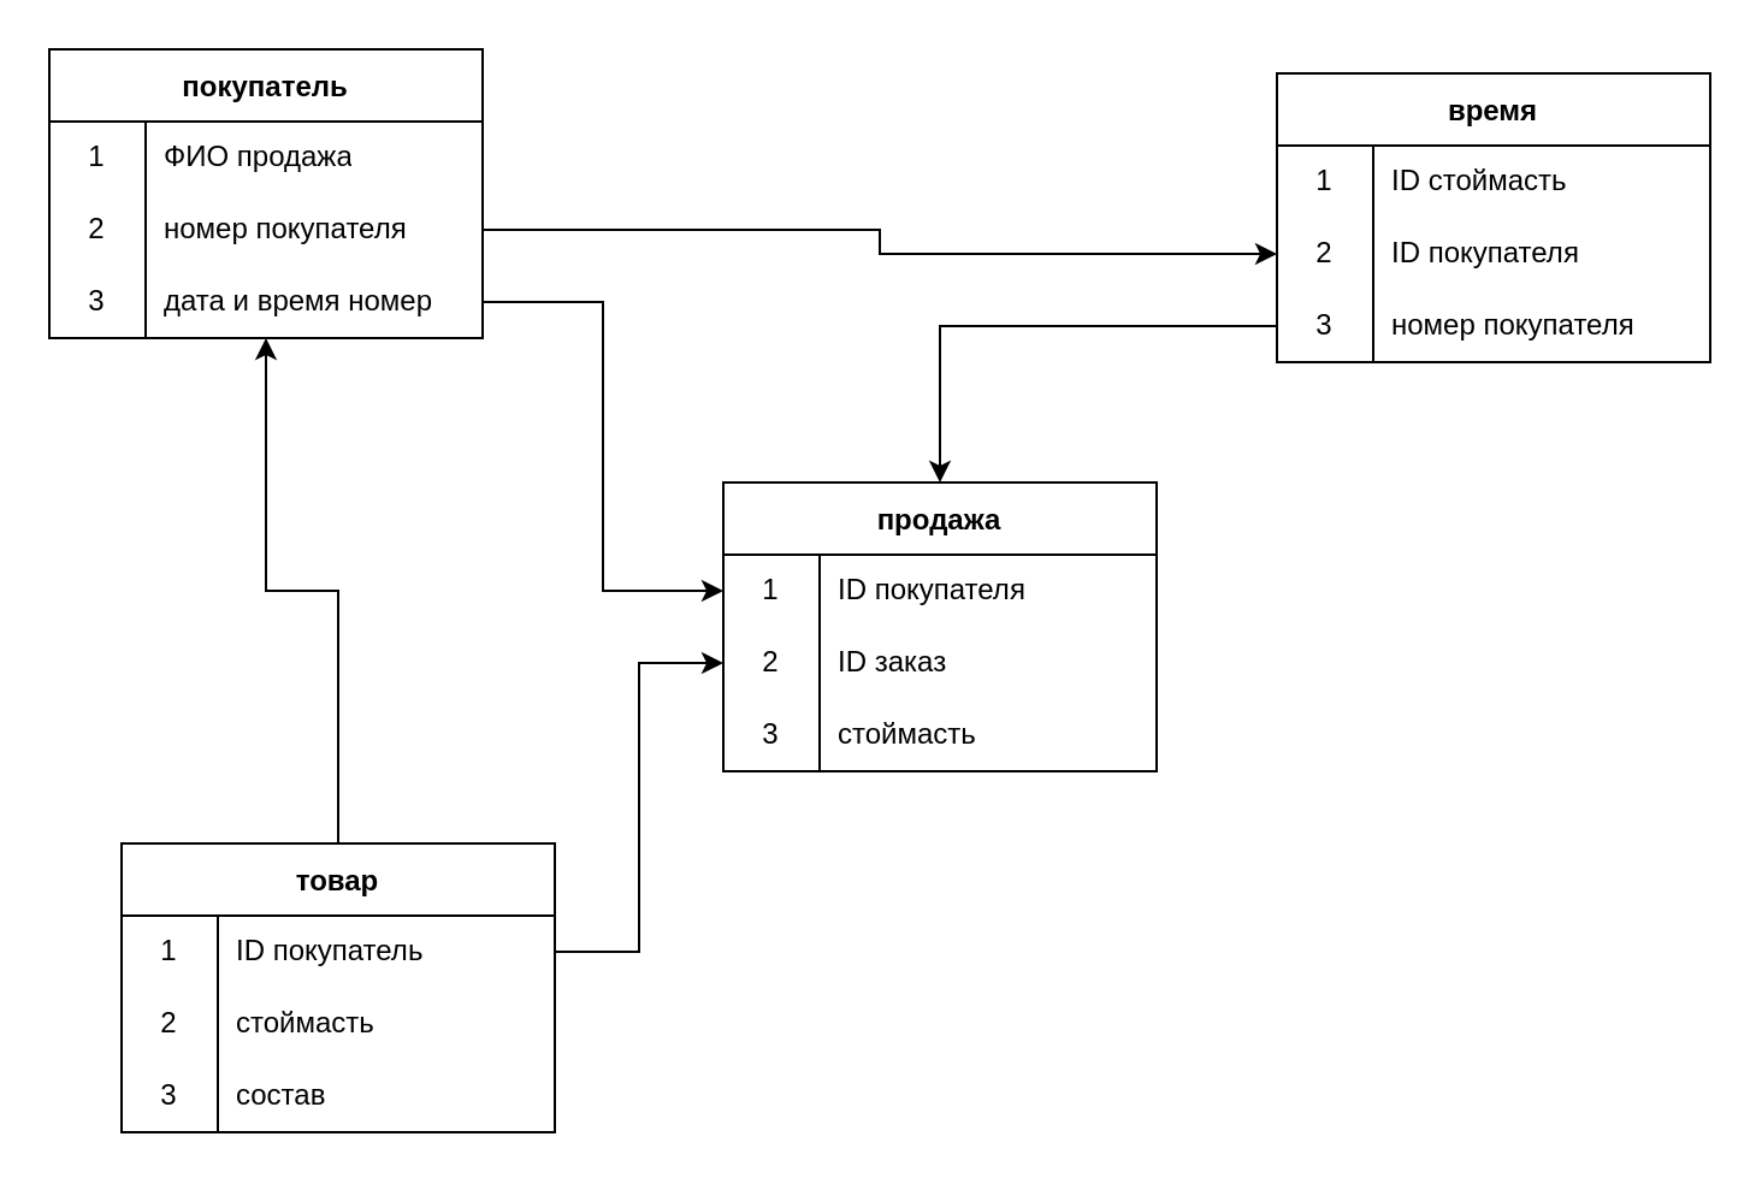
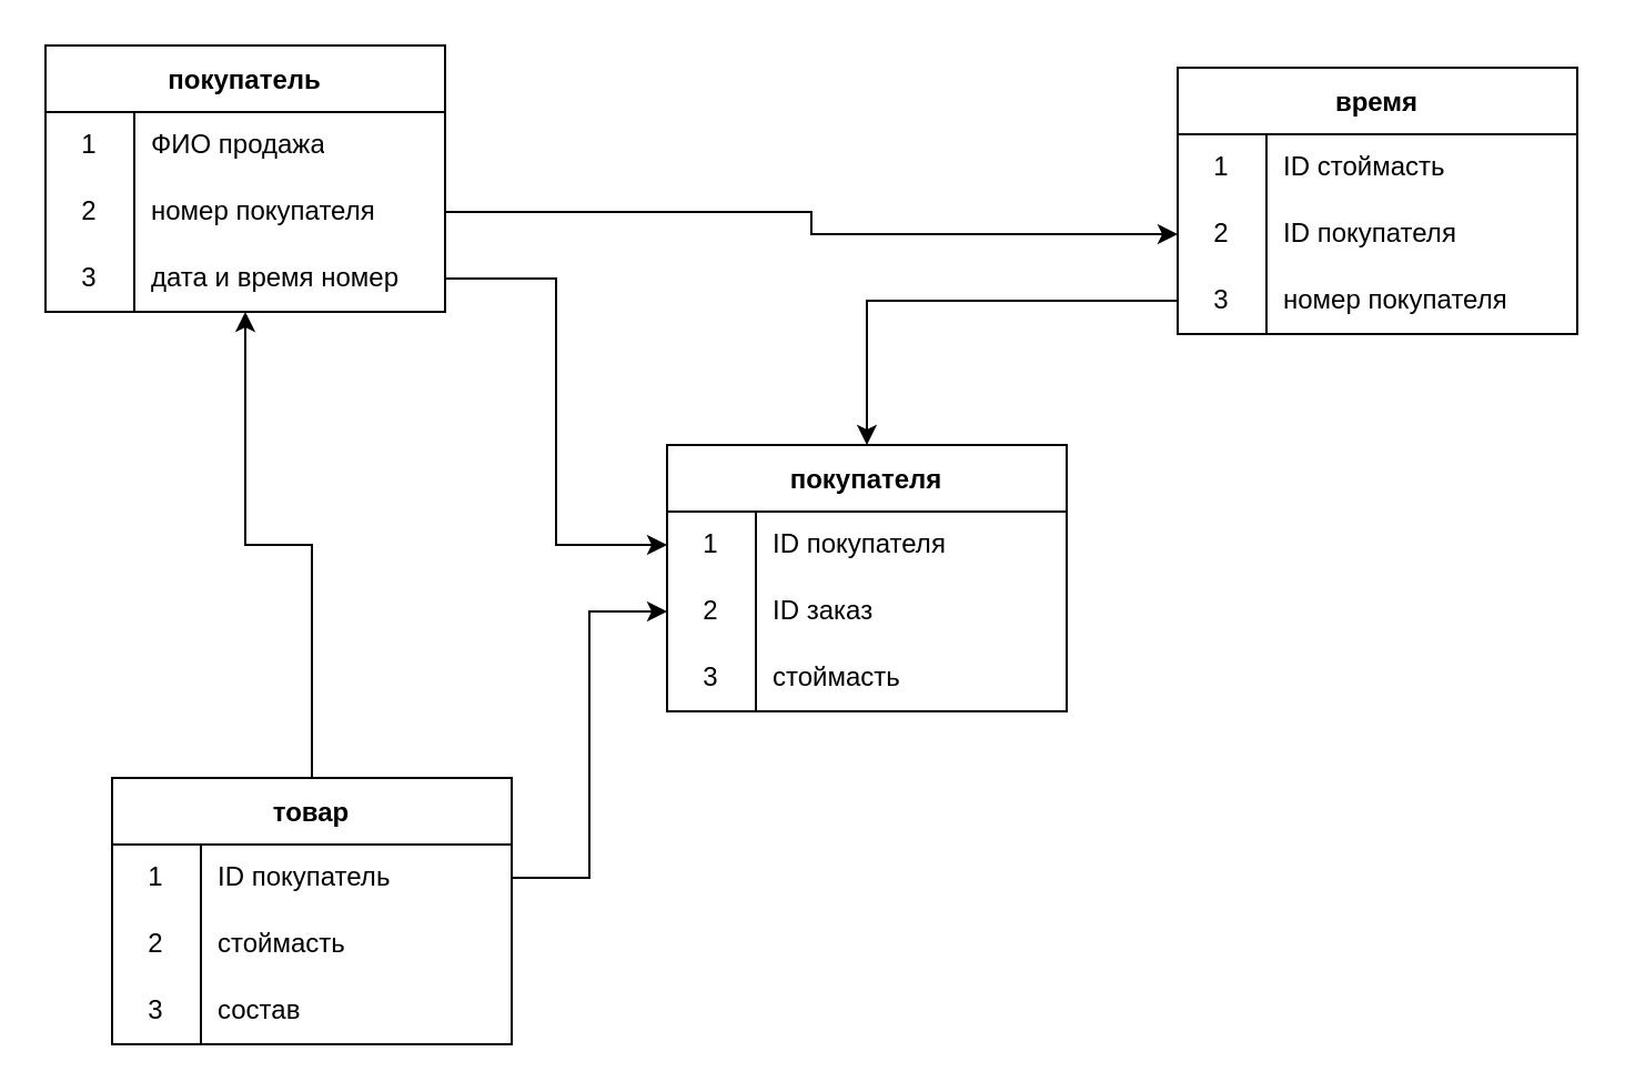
  <mxCell id="0" />
  <mxCell id="1" parent="0" />
- <mxCell id="2" value="продажа" style="shape=table;startSize=30;container=1;collapsible=0;childLayout=tableLayout;fixedRows=1;rowLines=0;fontStyle=1;" vertex="1" parent="1"><mxGeometry x="300" y="200" width="180" height="120" as="geometry" /></mxCell>
+ <mxCell id="2" value="покупателя" style="shape=table;startSize=30;container=1;collapsible=0;childLayout=tableLayout;fixedRows=1;rowLines=0;fontStyle=1;" vertex="1" parent="1"><mxGeometry x="300" y="200" width="180" height="120" as="geometry" /></mxCell>
  <mxCell id="3" value="" style="shape=tableRow;horizontal=0;startSize=0;swimlaneHead=0;swimlaneBody=0;top=0;left=0;bottom=0;right=0;collapsible=0;dropTarget=0;fillColor=none;points=[[0,0.5],[1,0.5]];portConstraint=eastwest;" vertex="1" parent="2"><mxGeometry y="30" width="180" height="30" as="geometry" /></mxCell>
  <mxCell id="4" value="1" style="shape=partialRectangle;html=1;whiteSpace=wrap;connectable=0;fillColor=none;top=0;left=0;bottom=0;right=0;overflow=hidden;pointerEvents=1;" vertex="1" parent="3"><mxGeometry width="40" height="30" as="geometry"><mxRectangle width="40" height="30" as="alternateBounds" /></mxGeometry></mxCell>
  <mxCell id="5" value="ID покупателя" style="shape=partialRectangle;html=1;whiteSpace=wrap;connectable=0;fillColor=none;top=0;left=0;bottom=0;right=0;align=left;spacingLeft=6;overflow=hidden;" vertex="1" parent="3"><mxGeometry x="40" width="140" height="30" as="geometry"><mxRectangle width="140" height="30" as="alternateBounds" /></mxGeometry></mxCell>
  <mxCell id="6" value="" style="shape=tableRow;horizontal=0;startSize=0;swimlaneHead=0;swimlaneBody=0;top=0;left=0;bottom=0;right=0;collapsible=0;dropTarget=0;fillColor=none;points=[[0,0.5],[1,0.5]];portConstraint=eastwest;" vertex="1" parent="2"><mxGeometry y="60" width="180" height="30" as="geometry" /></mxCell>
  <mxCell id="7" value="2" style="shape=partialRectangle;html=1;whiteSpace=wrap;connectable=0;fillColor=none;top=0;left=0;bottom=0;right=0;overflow=hidden;" vertex="1" parent="6"><mxGeometry width="40" height="30" as="geometry"><mxRectangle width="40" height="30" as="alternateBounds" /></mxGeometry></mxCell>
  <mxCell id="8" value="ID заказ" style="shape=partialRectangle;html=1;whiteSpace=wrap;connectable=0;fillColor=none;top=0;left=0;bottom=0;right=0;align=left;spacingLeft=6;overflow=hidden;" vertex="1" parent="6"><mxGeometry x="40" width="140" height="30" as="geometry"><mxRectangle width="140" height="30" as="alternateBounds" /></mxGeometry></mxCell>
  <mxCell id="9" value="" style="shape=tableRow;horizontal=0;startSize=0;swimlaneHead=0;swimlaneBody=0;top=0;left=0;bottom=0;right=0;collapsible=0;dropTarget=0;fillColor=none;points=[[0,0.5],[1,0.5]];portConstraint=eastwest;" vertex="1" parent="2"><mxGeometry y="90" width="180" height="30" as="geometry" /></mxCell>
  <mxCell id="10" value="3" style="shape=partialRectangle;html=1;whiteSpace=wrap;connectable=0;fillColor=none;top=0;left=0;bottom=0;right=0;overflow=hidden;" vertex="1" parent="9"><mxGeometry width="40" height="30" as="geometry"><mxRectangle width="40" height="30" as="alternateBounds" /></mxGeometry></mxCell>
  <mxCell id="11" value="стоймасть" style="shape=partialRectangle;html=1;whiteSpace=wrap;connectable=0;fillColor=none;top=0;left=0;bottom=0;right=0;align=left;spacingLeft=6;overflow=hidden;" vertex="1" parent="9"><mxGeometry x="40" width="140" height="30" as="geometry"><mxRectangle width="140" height="30" as="alternateBounds" /></mxGeometry></mxCell>
  <mxCell id="12" style="edgeStyle=orthogonalEdgeStyle;rounded=0;orthogonalLoop=1;jettySize=auto;html=1;exitX=0.5;exitY=0;exitDx=0;exitDy=0;entryX=0.5;entryY=1;entryDx=0;entryDy=0;entryPerimeter=0;" edge="1" parent="1" source="13" target="40"><mxGeometry relative="1" as="geometry" /></mxCell>
  <mxCell id="13" value="товар" style="shape=table;startSize=30;container=1;collapsible=0;childLayout=tableLayout;fixedRows=1;rowLines=0;fontStyle=1;" vertex="1" parent="1"><mxGeometry x="50" y="350" width="180" height="120" as="geometry" /></mxCell>
  <mxCell id="14" value="" style="shape=tableRow;horizontal=0;startSize=0;swimlaneHead=0;swimlaneBody=0;top=0;left=0;bottom=0;right=0;collapsible=0;dropTarget=0;fillColor=none;points=[[0,0.5],[1,0.5]];portConstraint=eastwest;" vertex="1" parent="13"><mxGeometry y="30" width="180" height="30" as="geometry" /></mxCell>
  <mxCell id="15" value="1" style="shape=partialRectangle;html=1;whiteSpace=wrap;connectable=0;fillColor=none;top=0;left=0;bottom=0;right=0;overflow=hidden;pointerEvents=1;" vertex="1" parent="14"><mxGeometry width="40" height="30" as="geometry"><mxRectangle width="40" height="30" as="alternateBounds" /></mxGeometry></mxCell>
  <mxCell id="16" value="ID покупатель" style="shape=partialRectangle;html=1;whiteSpace=wrap;connectable=0;fillColor=none;top=0;left=0;bottom=0;right=0;align=left;spacingLeft=6;overflow=hidden;" vertex="1" parent="14"><mxGeometry x="40" width="140" height="30" as="geometry"><mxRectangle width="140" height="30" as="alternateBounds" /></mxGeometry></mxCell>
  <mxCell id="17" value="" style="shape=tableRow;horizontal=0;startSize=0;swimlaneHead=0;swimlaneBody=0;top=0;left=0;bottom=0;right=0;collapsible=0;dropTarget=0;fillColor=none;points=[[0,0.5],[1,0.5]];portConstraint=eastwest;" vertex="1" parent="13"><mxGeometry y="60" width="180" height="30" as="geometry" /></mxCell>
  <mxCell id="18" value="2" style="shape=partialRectangle;html=1;whiteSpace=wrap;connectable=0;fillColor=none;top=0;left=0;bottom=0;right=0;overflow=hidden;" vertex="1" parent="17"><mxGeometry width="40" height="30" as="geometry"><mxRectangle width="40" height="30" as="alternateBounds" /></mxGeometry></mxCell>
  <mxCell id="19" value="стоймасть" style="shape=partialRectangle;html=1;whiteSpace=wrap;connectable=0;fillColor=none;top=0;left=0;bottom=0;right=0;align=left;spacingLeft=6;overflow=hidden;" vertex="1" parent="17"><mxGeometry x="40" width="140" height="30" as="geometry"><mxRectangle width="140" height="30" as="alternateBounds" /></mxGeometry></mxCell>
  <mxCell id="20" value="" style="shape=tableRow;horizontal=0;startSize=0;swimlaneHead=0;swimlaneBody=0;top=0;left=0;bottom=0;right=0;collapsible=0;dropTarget=0;fillColor=none;points=[[0,0.5],[1,0.5]];portConstraint=eastwest;" vertex="1" parent="13"><mxGeometry y="90" width="180" height="30" as="geometry" /></mxCell>
  <mxCell id="21" value="3" style="shape=partialRectangle;html=1;whiteSpace=wrap;connectable=0;fillColor=none;top=0;left=0;bottom=0;right=0;overflow=hidden;" vertex="1" parent="20"><mxGeometry width="40" height="30" as="geometry"><mxRectangle width="40" height="30" as="alternateBounds" /></mxGeometry></mxCell>
  <mxCell id="22" value="состав" style="shape=partialRectangle;html=1;whiteSpace=wrap;connectable=0;fillColor=none;top=0;left=0;bottom=0;right=0;align=left;spacingLeft=6;overflow=hidden;" vertex="1" parent="20"><mxGeometry x="40" width="140" height="30" as="geometry"><mxRectangle width="140" height="30" as="alternateBounds" /></mxGeometry></mxCell>
  <mxCell id="23" value="время" style="shape=table;startSize=30;container=1;collapsible=0;childLayout=tableLayout;fixedRows=1;rowLines=0;fontStyle=1;" vertex="1" parent="1"><mxGeometry x="530" y="30" width="180" height="120" as="geometry" /></mxCell>
  <mxCell id="24" value="" style="shape=tableRow;horizontal=0;startSize=0;swimlaneHead=0;swimlaneBody=0;top=0;left=0;bottom=0;right=0;collapsible=0;dropTarget=0;fillColor=none;points=[[0,0.5],[1,0.5]];portConstraint=eastwest;" vertex="1" parent="23"><mxGeometry y="30" width="180" height="30" as="geometry" /></mxCell>
  <mxCell id="25" value="1" style="shape=partialRectangle;html=1;whiteSpace=wrap;connectable=0;fillColor=none;top=0;left=0;bottom=0;right=0;overflow=hidden;pointerEvents=1;" vertex="1" parent="24"><mxGeometry width="40" height="30" as="geometry"><mxRectangle width="40" height="30" as="alternateBounds" /></mxGeometry></mxCell>
  <mxCell id="26" value="ID стоймасть" style="shape=partialRectangle;html=1;whiteSpace=wrap;connectable=0;fillColor=none;top=0;left=0;bottom=0;right=0;align=left;spacingLeft=6;overflow=hidden;" vertex="1" parent="24"><mxGeometry x="40" width="140" height="30" as="geometry"><mxRectangle width="140" height="30" as="alternateBounds" /></mxGeometry></mxCell>
  <mxCell id="27" value="" style="shape=tableRow;horizontal=0;startSize=0;swimlaneHead=0;swimlaneBody=0;top=0;left=0;bottom=0;right=0;collapsible=0;dropTarget=0;fillColor=none;points=[[0,0.5],[1,0.5]];portConstraint=eastwest;" vertex="1" parent="23"><mxGeometry y="60" width="180" height="30" as="geometry" /></mxCell>
  <mxCell id="28" value="2" style="shape=partialRectangle;html=1;whiteSpace=wrap;connectable=0;fillColor=none;top=0;left=0;bottom=0;right=0;overflow=hidden;" vertex="1" parent="27"><mxGeometry width="40" height="30" as="geometry"><mxRectangle width="40" height="30" as="alternateBounds" /></mxGeometry></mxCell>
  <mxCell id="29" value="ID покупателя" style="shape=partialRectangle;html=1;whiteSpace=wrap;connectable=0;fillColor=none;top=0;left=0;bottom=0;right=0;align=left;spacingLeft=6;overflow=hidden;" vertex="1" parent="27"><mxGeometry x="40" width="140" height="30" as="geometry"><mxRectangle width="140" height="30" as="alternateBounds" /></mxGeometry></mxCell>
  <mxCell id="30" value="" style="shape=tableRow;horizontal=0;startSize=0;swimlaneHead=0;swimlaneBody=0;top=0;left=0;bottom=0;right=0;collapsible=0;dropTarget=0;fillColor=none;points=[[0,0.5],[1,0.5]];portConstraint=eastwest;" vertex="1" parent="23"><mxGeometry y="90" width="180" height="30" as="geometry" /></mxCell>
  <mxCell id="31" value="3" style="shape=partialRectangle;html=1;whiteSpace=wrap;connectable=0;fillColor=none;top=0;left=0;bottom=0;right=0;overflow=hidden;" vertex="1" parent="30"><mxGeometry width="40" height="30" as="geometry"><mxRectangle width="40" height="30" as="alternateBounds" /></mxGeometry></mxCell>
  <mxCell id="32" value="номер покупателя" style="shape=partialRectangle;html=1;whiteSpace=wrap;connectable=0;fillColor=none;top=0;left=0;bottom=0;right=0;align=left;spacingLeft=6;overflow=hidden;" vertex="1" parent="30"><mxGeometry x="40" width="140" height="30" as="geometry"><mxRectangle width="140" height="30" as="alternateBounds" /></mxGeometry></mxCell>
  <mxCell id="33" value="покупатель" style="shape=table;startSize=30;container=1;collapsible=0;childLayout=tableLayout;fixedRows=1;rowLines=0;fontStyle=1;" vertex="1" parent="1"><mxGeometry x="20" y="20" width="180" height="120" as="geometry" /></mxCell>
  <mxCell id="34" value="" style="shape=tableRow;horizontal=0;startSize=0;swimlaneHead=0;swimlaneBody=0;top=0;left=0;bottom=0;right=0;collapsible=0;dropTarget=0;fillColor=none;points=[[0,0.5],[1,0.5]];portConstraint=eastwest;" vertex="1" parent="33"><mxGeometry y="30" width="180" height="30" as="geometry" /></mxCell>
  <mxCell id="35" value="1" style="shape=partialRectangle;html=1;whiteSpace=wrap;connectable=0;fillColor=none;top=0;left=0;bottom=0;right=0;overflow=hidden;pointerEvents=1;" vertex="1" parent="34"><mxGeometry width="40" height="30" as="geometry"><mxRectangle width="40" height="30" as="alternateBounds" /></mxGeometry></mxCell>
  <mxCell id="36" value="ФИО продажа" style="shape=partialRectangle;html=1;whiteSpace=wrap;connectable=0;fillColor=none;top=0;left=0;bottom=0;right=0;align=left;spacingLeft=6;overflow=hidden;" vertex="1" parent="34"><mxGeometry x="40" width="140" height="30" as="geometry"><mxRectangle width="140" height="30" as="alternateBounds" /></mxGeometry></mxCell>
  <mxCell id="37" value="" style="shape=tableRow;horizontal=0;startSize=0;swimlaneHead=0;swimlaneBody=0;top=0;left=0;bottom=0;right=0;collapsible=0;dropTarget=0;fillColor=none;points=[[0,0.5],[1,0.5]];portConstraint=eastwest;" vertex="1" parent="33"><mxGeometry y="60" width="180" height="30" as="geometry" /></mxCell>
  <mxCell id="38" value="2" style="shape=partialRectangle;html=1;whiteSpace=wrap;connectable=0;fillColor=none;top=0;left=0;bottom=0;right=0;overflow=hidden;" vertex="1" parent="37"><mxGeometry width="40" height="30" as="geometry"><mxRectangle width="40" height="30" as="alternateBounds" /></mxGeometry></mxCell>
  <mxCell id="39" value="номер покупателя" style="shape=partialRectangle;html=1;whiteSpace=wrap;connectable=0;fillColor=none;top=0;left=0;bottom=0;right=0;align=left;spacingLeft=6;overflow=hidden;" vertex="1" parent="37"><mxGeometry x="40" width="140" height="30" as="geometry"><mxRectangle width="140" height="30" as="alternateBounds" /></mxGeometry></mxCell>
  <mxCell id="40" value="" style="shape=tableRow;horizontal=0;startSize=0;swimlaneHead=0;swimlaneBody=0;top=0;left=0;bottom=0;right=0;collapsible=0;dropTarget=0;fillColor=none;points=[[0,0.5],[1,0.5]];portConstraint=eastwest;" vertex="1" parent="33"><mxGeometry y="90" width="180" height="30" as="geometry" /></mxCell>
  <mxCell id="41" value="3" style="shape=partialRectangle;html=1;whiteSpace=wrap;connectable=0;fillColor=none;top=0;left=0;bottom=0;right=0;overflow=hidden;" vertex="1" parent="40"><mxGeometry width="40" height="30" as="geometry"><mxRectangle width="40" height="30" as="alternateBounds" /></mxGeometry></mxCell>
  <mxCell id="42" value="дата и время номер" style="shape=partialRectangle;html=1;whiteSpace=wrap;connectable=0;fillColor=none;top=0;left=0;bottom=0;right=0;align=left;spacingLeft=6;overflow=hidden;" vertex="1" parent="40"><mxGeometry x="40" width="140" height="30" as="geometry"><mxRectangle width="140" height="30" as="alternateBounds" /></mxGeometry></mxCell>
  <mxCell id="43" style="edgeStyle=orthogonalEdgeStyle;rounded=0;orthogonalLoop=1;jettySize=auto;html=1;exitX=1;exitY=0.5;exitDx=0;exitDy=0;entryX=0;entryY=0.5;entryDx=0;entryDy=0;" edge="1" parent="1" source="37" target="27"><mxGeometry relative="1" as="geometry" /></mxCell>
  <mxCell id="44" style="edgeStyle=orthogonalEdgeStyle;rounded=0;orthogonalLoop=1;jettySize=auto;html=1;exitX=0;exitY=0.5;exitDx=0;exitDy=0;entryX=0.5;entryY=0;entryDx=0;entryDy=0;" edge="1" parent="1" source="30" target="2"><mxGeometry relative="1" as="geometry" /></mxCell>
  <mxCell id="45" style="edgeStyle=orthogonalEdgeStyle;rounded=0;orthogonalLoop=1;jettySize=auto;html=1;exitX=1;exitY=0.5;exitDx=0;exitDy=0;entryX=0;entryY=0.5;entryDx=0;entryDy=0;" edge="1" parent="1" source="14" target="6"><mxGeometry relative="1" as="geometry" /></mxCell>
  <mxCell id="46" style="edgeStyle=orthogonalEdgeStyle;rounded=0;orthogonalLoop=1;jettySize=auto;html=1;exitX=1;exitY=0.5;exitDx=0;exitDy=0;entryX=0;entryY=0.5;entryDx=0;entryDy=0;" edge="1" parent="1" source="40" target="3"><mxGeometry relative="1" as="geometry" /></mxCell>
